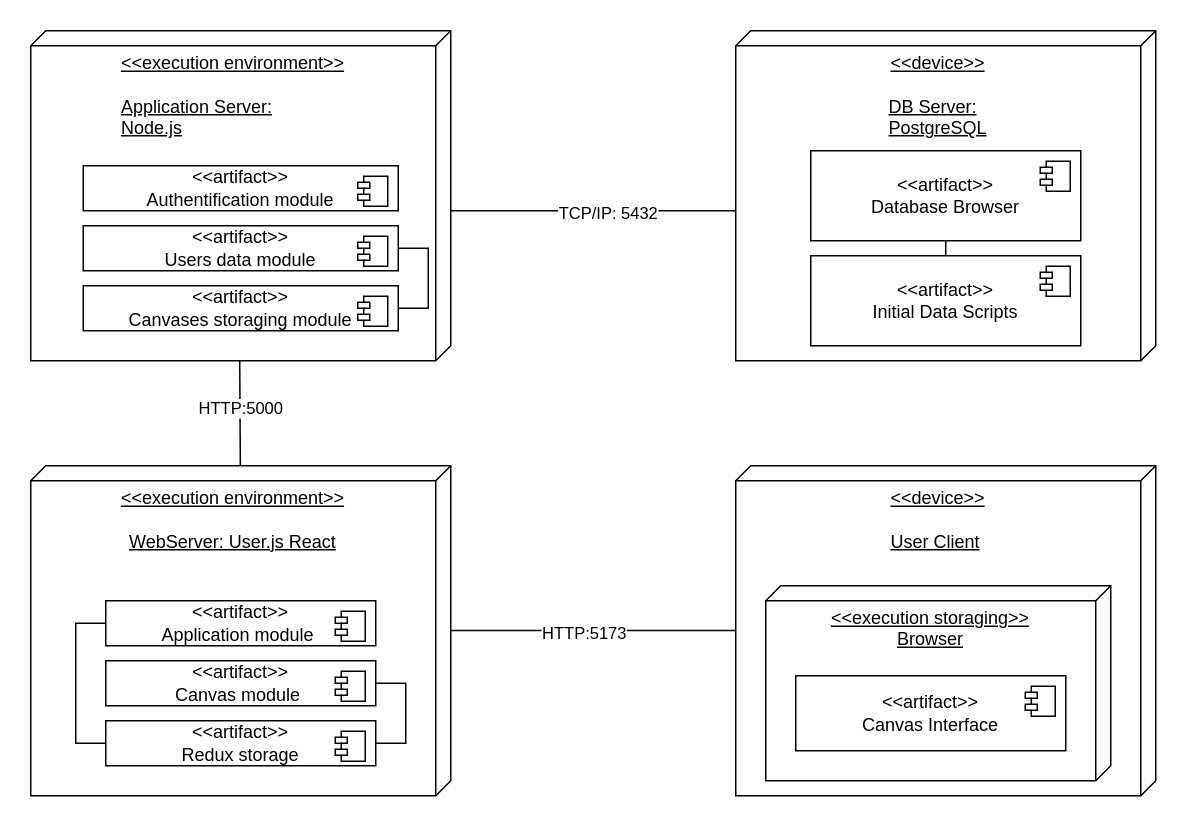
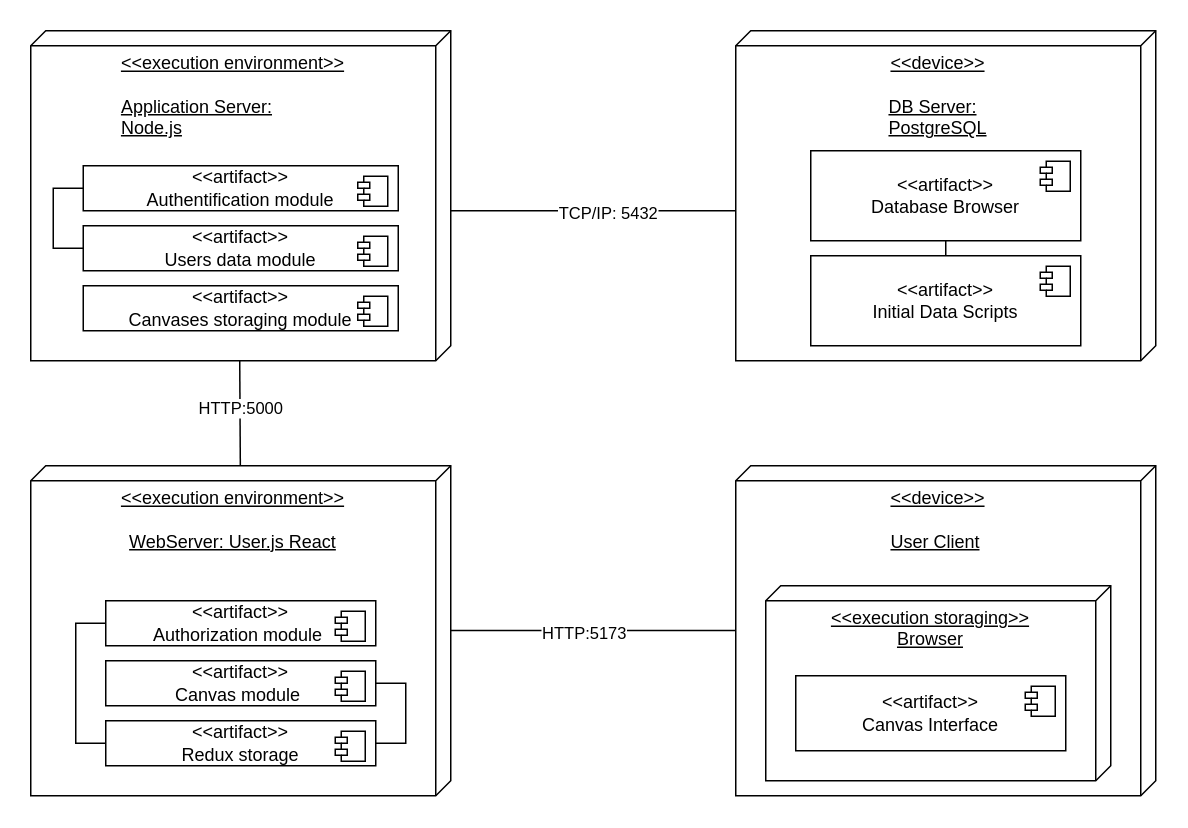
  <mxCell id="0" />
  <mxCell id="1" parent="0" />
  <mxCell id="2" value="&amp;lt;&amp;lt;execution environment&amp;gt;&amp;gt;&lt;div&gt;&lt;br&gt;&lt;/div&gt;&lt;div style=&quot;text-align: left;&quot;&gt;Application Server:&lt;/div&gt;&lt;div style=&quot;text-align: left;&quot;&gt;Node.js&lt;/div&gt;&lt;div&gt;&lt;br&gt;&lt;/div&gt;" style="verticalAlign=top;align=center;spacingTop=8;spacingLeft=2;spacingRight=12;shape=cube;size=10;direction=south;fontStyle=4;html=1;whiteSpace=wrap;" parent="1" vertex="1"><mxGeometry x="20" y="20" width="280" height="220" as="geometry" /></mxCell>
+ <mxCell id="3" style="edgeStyle=orthogonalEdgeStyle;rounded=0;orthogonalLoop=1;jettySize=auto;html=1;exitX=0;exitY=0.5;exitDx=0;exitDy=0;entryX=0;entryY=0.5;entryDx=0;entryDy=0;endArrow=none;endFill=0;" edge="1" parent="1" source="4" target="25"><mxGeometry relative="1" as="geometry" /></mxCell>
  <mxCell id="4" value="&amp;lt;&amp;lt;artifact&amp;gt;&amp;gt;&lt;div&gt;Authentification module&lt;/div&gt;" style="html=1;dropTarget=0;whiteSpace=wrap;" parent="1" vertex="1"><mxGeometry x="55" y="110" width="210" height="30" as="geometry" /></mxCell>
  <mxCell id="5" value="" style="shape=module;jettyWidth=8;jettyHeight=4;" parent="4" vertex="1"><mxGeometry x="1" width="20" height="20" relative="1" as="geometry"><mxPoint x="-27" y="7" as="offset" /></mxGeometry></mxCell>
  <mxCell id="6" value="&amp;lt;&amp;lt;execution environment&amp;gt;&amp;gt;&lt;div&gt;&lt;br&gt;&lt;/div&gt;&lt;div&gt;WebServer: User.js React&lt;/div&gt;" style="verticalAlign=top;align=center;spacingTop=8;spacingLeft=2;spacingRight=12;shape=cube;size=10;direction=south;fontStyle=4;html=1;whiteSpace=wrap;" parent="1" vertex="1"><mxGeometry x="20" y="310" width="280" height="220" as="geometry" /></mxCell>
- <mxCell id="7" value="&amp;lt;&amp;lt;artifact&amp;gt;&amp;gt;&lt;div&gt;Application module&amp;nbsp;&lt;/div&gt;" style="html=1;dropTarget=0;whiteSpace=wrap;" parent="1" vertex="1"><mxGeometry x="70" y="400" width="180" height="30" as="geometry" /></mxCell>
+ <mxCell id="7" value="&amp;lt;&amp;lt;artifact&amp;gt;&amp;gt;&lt;div&gt;Authorization module&amp;nbsp;&lt;/div&gt;" style="html=1;dropTarget=0;whiteSpace=wrap;" parent="1" vertex="1"><mxGeometry x="70" y="400" width="180" height="30" as="geometry" /></mxCell>
  <mxCell id="8" value="" style="shape=module;jettyWidth=8;jettyHeight=4;" parent="7" vertex="1"><mxGeometry x="1" width="20" height="20" relative="1" as="geometry"><mxPoint x="-27" y="7" as="offset" /></mxGeometry></mxCell>
  <mxCell id="9" value="&lt;div&gt;&amp;lt;&amp;lt;device&amp;gt;&amp;gt;&lt;/div&gt;&lt;div&gt;&lt;br&gt;&lt;/div&gt;&lt;div style=&quot;text-align: left;&quot;&gt;DB Server:&lt;/div&gt;&lt;div style=&quot;text-align: left;&quot;&gt;PostgreSQL&lt;/div&gt;" style="verticalAlign=top;align=center;spacingTop=8;spacingLeft=2;spacingRight=12;shape=cube;size=10;direction=south;fontStyle=4;html=1;whiteSpace=wrap;" parent="1" vertex="1"><mxGeometry x="490" y="20" width="280" height="220" as="geometry" /></mxCell>
  <mxCell id="10" value="&amp;lt;&amp;lt;artifact&amp;gt;&amp;gt;&lt;div&gt;Database Browser&lt;/div&gt;" style="html=1;dropTarget=0;whiteSpace=wrap;" parent="1" vertex="1"><mxGeometry x="540" y="100" width="180" height="60" as="geometry" /></mxCell>
  <mxCell id="11" value="" style="shape=module;jettyWidth=8;jettyHeight=4;" parent="10" vertex="1"><mxGeometry x="1" width="20" height="20" relative="1" as="geometry"><mxPoint x="-27" y="7" as="offset" /></mxGeometry></mxCell>
  <mxCell id="12" value="&lt;div&gt;&amp;lt;&amp;lt;device&amp;gt;&amp;gt;&lt;/div&gt;&lt;div&gt;&lt;br&gt;&lt;/div&gt;&lt;div style=&quot;text-align: left;&quot;&gt;User Client&lt;/div&gt;" style="verticalAlign=top;align=center;spacingTop=8;spacingLeft=2;spacingRight=12;shape=cube;size=10;direction=south;fontStyle=4;html=1;whiteSpace=wrap;" parent="1" vertex="1"><mxGeometry x="490" y="310" width="280" height="220" as="geometry" /></mxCell>
  <mxCell id="13" value="&amp;lt;&amp;lt;execution storaging&amp;gt;&amp;gt;&lt;div&gt;Browser&lt;/div&gt;" style="verticalAlign=top;align=center;spacingTop=8;spacingLeft=2;spacingRight=12;shape=cube;size=10;direction=south;fontStyle=4;html=1;whiteSpace=wrap;" parent="1" vertex="1"><mxGeometry x="510" y="390" width="230" height="130" as="geometry" /></mxCell>
  <mxCell id="14" value="&amp;lt;&amp;lt;artifact&amp;gt;&amp;gt;&lt;div&gt;Canvas Interface&lt;/div&gt;" style="html=1;dropTarget=0;whiteSpace=wrap;" parent="1" vertex="1"><mxGeometry x="530" y="450" width="180" height="50" as="geometry" /></mxCell>
  <mxCell id="15" value="" style="shape=module;jettyWidth=8;jettyHeight=4;" parent="14" vertex="1"><mxGeometry x="1" width="20" height="20" relative="1" as="geometry"><mxPoint x="-27" y="7" as="offset" /></mxGeometry></mxCell>
  <mxCell id="16" value="" style="endArrow=none;html=1;rounded=0;" parent="1" edge="1"><mxGeometry relative="1" as="geometry"><mxPoint x="300" y="140" as="sourcePoint" /><mxPoint x="490" y="140" as="targetPoint" /></mxGeometry></mxCell>
  <mxCell id="17" value="TCP/IP: 5432" style="edgeLabel;html=1;align=center;verticalAlign=middle;resizable=0;points=[];" parent="16" vertex="1" connectable="0"><mxGeometry x="0.09" y="-1" relative="1" as="geometry"><mxPoint as="offset" /></mxGeometry></mxCell>
  <mxCell id="18" value="" style="endArrow=none;html=1;rounded=0;" parent="1" edge="1"><mxGeometry relative="1" as="geometry"><mxPoint x="300" y="419.83" as="sourcePoint" /><mxPoint x="490" y="419.83" as="targetPoint" /></mxGeometry></mxCell>
  <mxCell id="19" value="HTTP:5173" style="edgeLabel;html=1;align=center;verticalAlign=middle;resizable=0;points=[];" parent="18" vertex="1" connectable="0"><mxGeometry x="-0.07" y="-2" relative="1" as="geometry"><mxPoint as="offset" /></mxGeometry></mxCell>
  <mxCell id="20" value="" style="endArrow=none;html=1;rounded=0;exitX=0;exitY=0;exitDx=220;exitDy=145;exitPerimeter=0;entryX=0;entryY=0.501;entryDx=0;entryDy=0;entryPerimeter=0;" parent="1" target="6" edge="1"><mxGeometry relative="1" as="geometry"><mxPoint x="159.32" y="240" as="sourcePoint" /><mxPoint x="159" y="310" as="targetPoint" /></mxGeometry></mxCell>
  <mxCell id="21" value="HTTP:5000" style="edgeLabel;html=1;align=center;verticalAlign=middle;resizable=0;points=[];" parent="20" vertex="1" connectable="0"><mxGeometry x="-0.08" relative="1" as="geometry"><mxPoint as="offset" /></mxGeometry></mxCell>
  <mxCell id="22" style="edgeStyle=orthogonalEdgeStyle;rounded=0;orthogonalLoop=1;jettySize=auto;html=1;exitX=0.5;exitY=0;exitDx=0;exitDy=0;entryX=0.5;entryY=1;entryDx=0;entryDy=0;endArrow=none;endFill=0;" edge="1" parent="1" source="23" target="10"><mxGeometry relative="1" as="geometry" /></mxCell>
  <mxCell id="23" value="&amp;lt;&amp;lt;artifact&amp;gt;&amp;gt;&lt;div&gt;&lt;div&gt;Initial Data Scripts&lt;/div&gt;&lt;/div&gt;" style="html=1;dropTarget=0;whiteSpace=wrap;" parent="1" vertex="1"><mxGeometry x="540" y="170" width="180" height="60" as="geometry" /></mxCell>
  <mxCell id="24" value="" style="shape=module;jettyWidth=8;jettyHeight=4;" parent="23" vertex="1"><mxGeometry x="1" width="20" height="20" relative="1" as="geometry"><mxPoint x="-27" y="7" as="offset" /></mxGeometry></mxCell>
  <mxCell id="25" value="&amp;lt;&amp;lt;artifact&amp;gt;&amp;gt;&lt;div&gt;Users data module&lt;/div&gt;" style="html=1;dropTarget=0;whiteSpace=wrap;" parent="1" vertex="1"><mxGeometry x="55" y="150" width="210" height="30" as="geometry" /></mxCell>
  <mxCell id="26" value="" style="shape=module;jettyWidth=8;jettyHeight=4;" parent="25" vertex="1"><mxGeometry x="1" width="20" height="20" relative="1" as="geometry"><mxPoint x="-27" y="7" as="offset" /></mxGeometry></mxCell>
- <mxCell id="27" style="edgeStyle=orthogonalEdgeStyle;rounded=0;orthogonalLoop=1;jettySize=auto;html=1;exitX=1;exitY=0.5;exitDx=0;exitDy=0;entryX=1;entryY=0.5;entryDx=0;entryDy=0;endArrow=none;endFill=0;" edge="1" parent="1" source="28" target="25"><mxGeometry relative="1" as="geometry" /></mxCell>
  <mxCell id="28" value="&amp;lt;&amp;lt;artifact&amp;gt;&amp;gt;&lt;div&gt;Canvases storaging module&lt;/div&gt;" style="html=1;dropTarget=0;whiteSpace=wrap;" parent="1" vertex="1"><mxGeometry x="55" y="190" width="210" height="30" as="geometry" /></mxCell>
  <mxCell id="29" value="" style="shape=module;jettyWidth=8;jettyHeight=4;" parent="28" vertex="1"><mxGeometry x="1" width="20" height="20" relative="1" as="geometry"><mxPoint x="-27" y="7" as="offset" /></mxGeometry></mxCell>
  <mxCell id="30" value="&amp;lt;&amp;lt;artifact&amp;gt;&amp;gt;&lt;div&gt;Canvas module&amp;nbsp;&lt;/div&gt;" style="html=1;dropTarget=0;whiteSpace=wrap;" parent="1" vertex="1"><mxGeometry x="70" y="440" width="180" height="30" as="geometry" /></mxCell>
  <mxCell id="31" value="" style="shape=module;jettyWidth=8;jettyHeight=4;" parent="30" vertex="1"><mxGeometry x="1" width="20" height="20" relative="1" as="geometry"><mxPoint x="-27" y="7" as="offset" /></mxGeometry></mxCell>
  <mxCell id="32" style="edgeStyle=orthogonalEdgeStyle;rounded=0;orthogonalLoop=1;jettySize=auto;html=1;exitX=0;exitY=0.5;exitDx=0;exitDy=0;entryX=0;entryY=0.5;entryDx=0;entryDy=0;endArrow=none;endFill=0;" edge="1" parent="1" source="34" target="7"><mxGeometry relative="1" as="geometry" /></mxCell>
  <mxCell id="33" style="edgeStyle=orthogonalEdgeStyle;rounded=0;orthogonalLoop=1;jettySize=auto;html=1;exitX=1;exitY=0.5;exitDx=0;exitDy=0;entryX=1;entryY=0.5;entryDx=0;entryDy=0;endArrow=none;endFill=0;" edge="1" parent="1" source="34" target="30"><mxGeometry relative="1" as="geometry" /></mxCell>
  <mxCell id="34" value="&amp;lt;&amp;lt;artifact&amp;gt;&amp;gt;&lt;div&gt;Redux storage&lt;/div&gt;" style="html=1;dropTarget=0;whiteSpace=wrap;" parent="1" vertex="1"><mxGeometry x="70" y="480" width="180" height="30" as="geometry" /></mxCell>
  <mxCell id="35" value="" style="shape=module;jettyWidth=8;jettyHeight=4;" parent="34" vertex="1"><mxGeometry x="1" width="20" height="20" relative="1" as="geometry"><mxPoint x="-27" y="7" as="offset" /></mxGeometry></mxCell>
